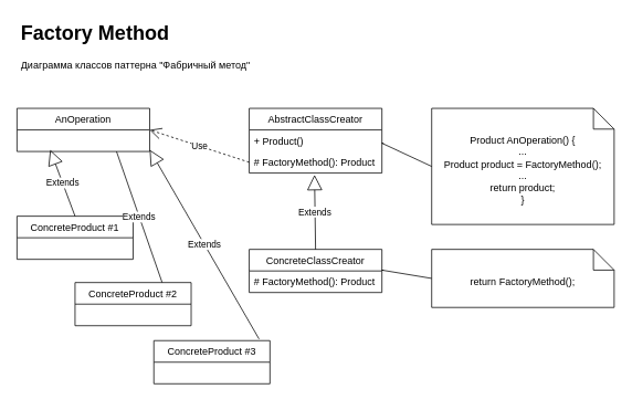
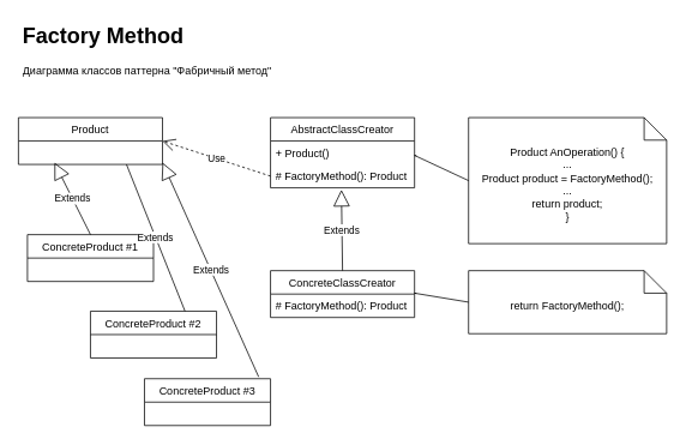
  <mxCell id="0" />
  <mxCell id="1" parent="0" />
  <mxCell id="2" value="&lt;h1&gt;Factory Method&lt;/h1&gt;&lt;p&gt;Диаграмма классов паттерна &quot;Фабричный метод&quot;&lt;/p&gt;" style="text;html=1;strokeColor=none;fillColor=none;spacing=5;spacingTop=-20;whiteSpace=wrap;overflow=hidden;rounded=0;" parent="1" vertex="1"><mxGeometry x="20" y="20" width="320" height="80" as="geometry" /></mxCell>
  <mxCell id="3" value="AbstractClassCreator" style="swimlane;fontStyle=0;childLayout=stackLayout;horizontal=1;startSize=26;fillColor=none;horizontalStack=0;resizeParent=1;resizeParentMax=0;resizeLast=0;collapsible=1;marginBottom=0;" parent="1" vertex="1"><mxGeometry x="300" y="130" width="160" height="78" as="geometry" /></mxCell>
  <mxCell id="4" value="+ Product()" style="text;strokeColor=none;fillColor=none;align=left;verticalAlign=top;spacingLeft=4;spacingRight=4;overflow=hidden;rotatable=0;points=[[0,0.5],[1,0.5]];portConstraint=eastwest;" parent="3" vertex="1"><mxGeometry y="26" width="160" height="26" as="geometry" /></mxCell>
  <mxCell id="5" value="# FactoryMethod(): Product" style="text;strokeColor=none;fillColor=none;align=left;verticalAlign=top;spacingLeft=4;spacingRight=4;overflow=hidden;rotatable=0;points=[[0,0.5],[1,0.5]];portConstraint=eastwest;" parent="3" vertex="1"><mxGeometry y="52" width="160" height="26" as="geometry" /></mxCell>
  <mxCell id="6" value="ConcreteClassCreator" style="swimlane;fontStyle=0;childLayout=stackLayout;horizontal=1;startSize=26;fillColor=none;horizontalStack=0;resizeParent=1;resizeParentMax=0;resizeLast=0;collapsible=1;marginBottom=0;" parent="1" vertex="1"><mxGeometry x="300" y="300" width="160" height="52" as="geometry" /></mxCell>
  <mxCell id="7" value="# FactoryMethod(): Product" style="text;strokeColor=none;fillColor=none;align=left;verticalAlign=top;spacingLeft=4;spacingRight=4;overflow=hidden;rotatable=0;points=[[0,0.5],[1,0.5]];portConstraint=eastwest;" parent="6" vertex="1"><mxGeometry y="26" width="160" height="26" as="geometry" /></mxCell>
  <mxCell id="8" value="Extends" style="endArrow=block;endSize=16;endFill=0;html=1;entryX=0.492;entryY=1.083;entryDx=0;entryDy=0;entryPerimeter=0;exitX=0.5;exitY=0;exitDx=0;exitDy=0;" parent="1" source="6" target="5" edge="1"><mxGeometry width="160" relative="1" as="geometry"><mxPoint x="340" y="290" as="sourcePoint" /><mxPoint x="340.96" y="236.002" as="targetPoint" /><Array as="points" /></mxGeometry></mxCell>
  <mxCell id="9" value="Product AnOperation() {&lt;br&gt;...&lt;br&gt;Product product = FactoryMethod();&lt;br&gt;...&lt;br&gt;return product;&lt;br&gt;}" style="shape=note2;boundedLbl=1;whiteSpace=wrap;html=1;size=25;verticalAlign=top;align=center;" parent="1" vertex="1"><mxGeometry x="520" y="130" width="220" height="140" as="geometry" /></mxCell>
  <mxCell id="10" value="return FactoryMethod();" style="shape=note2;boundedLbl=1;whiteSpace=wrap;html=1;size=25;verticalAlign=top;align=center;" vertex="1" parent="1"><mxGeometry x="520" y="300" width="220" height="70" as="geometry" /></mxCell>
  <mxCell id="11" value="" style="endArrow=none;html=1;rounded=0;exitX=1.013;exitY=-0.032;exitDx=0;exitDy=0;exitPerimeter=0;entryX=0;entryY=0.5;entryDx=0;entryDy=0;entryPerimeter=0;" edge="1" parent="1" source="7" target="10"><mxGeometry width="50" height="50" relative="1" as="geometry"><mxPoint x="800" y="390" as="sourcePoint" /><mxPoint x="850" y="340" as="targetPoint" /><Array as="points"><mxPoint x="460" y="325" /></Array></mxGeometry></mxCell>
- <mxCell id="12" value="AnOperation" style="swimlane;fontStyle=0;childLayout=stackLayout;horizontal=1;startSize=26;fillColor=none;horizontalStack=0;resizeParent=1;resizeParentMax=0;resizeLast=0;collapsible=1;marginBottom=0;" vertex="1" parent="1"><mxGeometry x="20" y="130" width="160" height="52" as="geometry" /></mxCell>
+ <mxCell id="12" value="Product" style="swimlane;fontStyle=0;childLayout=stackLayout;horizontal=1;startSize=26;fillColor=none;horizontalStack=0;resizeParent=1;resizeParentMax=0;resizeLast=0;collapsible=1;marginBottom=0;" vertex="1" parent="1"><mxGeometry x="20" y="130" width="160" height="52" as="geometry" /></mxCell>
  <mxCell id="13" value="Use" style="endArrow=open;endSize=12;dashed=1;html=1;rounded=0;exitX=0;exitY=0.5;exitDx=0;exitDy=0;entryX=1;entryY=0.5;entryDx=0;entryDy=0;" edge="1" parent="1" source="5" target="12"><mxGeometry width="160" relative="1" as="geometry"><mxPoint x="90" y="240" as="sourcePoint" /><mxPoint x="250" y="240" as="targetPoint" /></mxGeometry></mxCell>
- <mxCell id="14" value="ConcreteProduct #1" style="swimlane;fontStyle=0;childLayout=stackLayout;horizontal=1;startSize=26;fillColor=none;horizontalStack=0;resizeParent=1;resizeParentMax=0;resizeLast=0;collapsible=1;marginBottom=0;" vertex="1" parent="1"><mxGeometry x="20" y="260" width="140" height="52" as="geometry" /></mxCell>
+ <mxCell id="14" value="ConcreteProduct #1" style="swimlane;fontStyle=0;childLayout=stackLayout;horizontal=1;startSize=26;fillColor=none;horizontalStack=0;resizeParent=1;resizeParentMax=0;resizeLast=0;collapsible=1;marginBottom=0;" vertex="1" parent="1"><mxGeometry x="30" y="260" width="140" height="52" as="geometry" /></mxCell>
  <mxCell id="15" value="Extends" style="endArrow=block;endSize=16;endFill=0;html=1;rounded=0;exitX=0.5;exitY=0;exitDx=0;exitDy=0;" edge="1" parent="1" source="14"><mxGeometry width="160" relative="1" as="geometry"><mxPoint x="100" y="350" as="sourcePoint" /><mxPoint x="60" y="180" as="targetPoint" /></mxGeometry></mxCell>
- <mxCell id="16" value="ConcreteProduct #2" style="swimlane;fontStyle=0;childLayout=stackLayout;horizontal=1;startSize=26;fillColor=none;horizontalStack=0;resizeParent=1;resizeParentMax=0;resizeLast=0;collapsible=1;marginBottom=0;" vertex="1" parent="1"><mxGeometry x="90" y="340" width="140" height="52" as="geometry" /></mxCell>
- <mxCell id="17" value="ConcreteProduct #3" style="swimlane;fontStyle=0;childLayout=stackLayout;horizontal=1;startSize=26;fillColor=none;horizontalStack=0;resizeParent=1;resizeParentMax=0;resizeLast=0;collapsible=1;marginBottom=0;" vertex="1" parent="1"><mxGeometry x="185" y="410" width="140" height="52" as="geometry" /></mxCell>
+ <mxCell id="16" value="ConcreteProduct #2" style="swimlane;fontStyle=0;childLayout=stackLayout;horizontal=1;startSize=26;fillColor=none;horizontalStack=0;resizeParent=1;resizeParentMax=0;resizeLast=0;collapsible=1;marginBottom=0;" vertex="1" parent="1"><mxGeometry x="100" y="345" width="140" height="52" as="geometry" /></mxCell>
+ <mxCell id="17" value="ConcreteProduct #3" style="swimlane;fontStyle=0;childLayout=stackLayout;horizontal=1;startSize=26;fillColor=none;horizontalStack=0;resizeParent=1;resizeParentMax=0;resizeLast=0;collapsible=1;marginBottom=0;" vertex="1" parent="1"><mxGeometry x="160" y="420" width="140" height="52" as="geometry" /></mxCell>
  <mxCell id="18" value="Extends" style="endArrow=none;endSize=16;endFill=0;html=1;rounded=0;exitX=0.75;exitY=0;exitDx=0;exitDy=0;entryX=0.75;entryY=1;entryDx=0;entryDy=0;" edge="1" parent="1" source="16" target="12"><mxGeometry width="160" relative="1" as="geometry"><mxPoint x="220" y="340" as="sourcePoint" /><mxPoint x="170" y="180" as="targetPoint" /></mxGeometry></mxCell>
  <mxCell id="19" value="Extends" style="endArrow=block;endSize=16;endFill=0;html=1;rounded=0;exitX=0.906;exitY=-0.038;exitDx=0;exitDy=0;exitPerimeter=0;" edge="1" parent="1" source="17"><mxGeometry width="160" relative="1" as="geometry"><mxPoint x="280" y="410" as="sourcePoint" /><mxPoint x="180" y="180" as="targetPoint" /></mxGeometry></mxCell>
  <mxCell id="20" value="" style="endArrow=none;html=1;rounded=0;exitX=1.013;exitY=-0.032;exitDx=0;exitDy=0;exitPerimeter=0;entryX=0;entryY=0.5;entryDx=0;entryDy=0;entryPerimeter=0;" edge="1" parent="1" target="9"><mxGeometry width="50" height="50" relative="1" as="geometry"><mxPoint x="462.08" y="172.168" as="sourcePoint" /><mxPoint x="520" y="182" as="targetPoint" /><Array as="points"><mxPoint x="460" y="172" /></Array></mxGeometry></mxCell>
